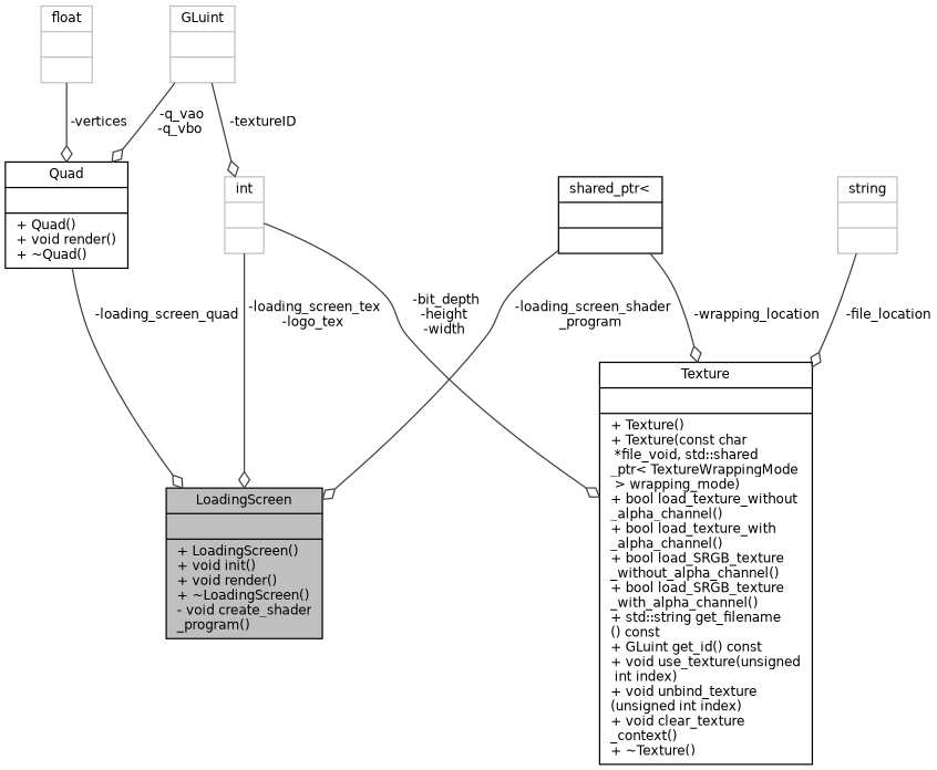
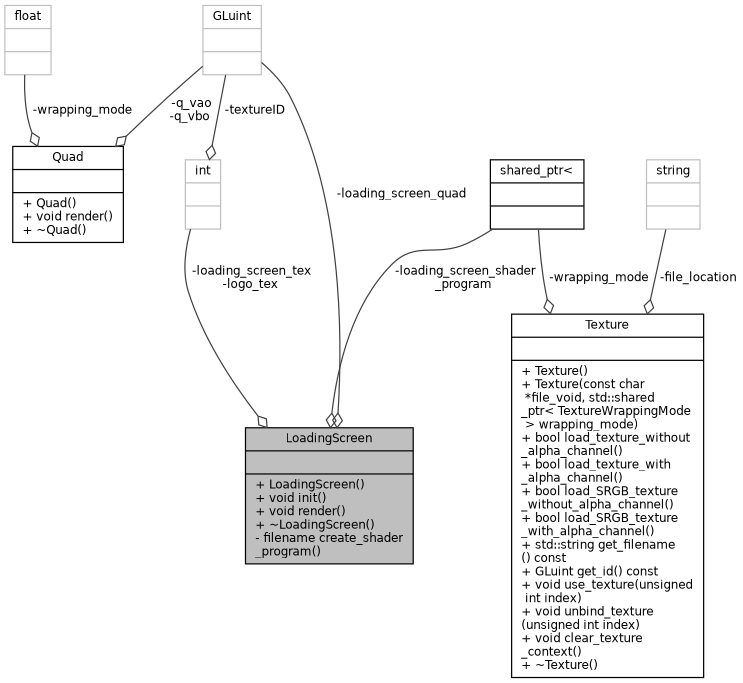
  digraph {
    node [color=black fontname=Helvetica fontsize=10 shape=record]
    edge [arrowhead=odiamond color=grey25 fontname=Helvetica fontsize=10 labelfontname=Helvetica labelfontsize=10 style=solid]
-   n1 [fillcolor=grey75 fontcolor=black height=0.2 label="{LoadingScreen\n||+  LoadingScreen()\l+ void init()\l+ void render()\l+  ~LoadingScreen()\l- void create_shader\l_program()\l}" style=filled width=0.4]
+   n1 [fillcolor=grey75 fontcolor=black height=0.2 label="{LoadingScreen\n||+  LoadingScreen()\l+ void init()\l+ void render()\l+  ~LoadingScreen()\l- filename create_shader\l_program()\l}" style=filled width=0.4]
    n2 [height=0.2 label="{Quad\n||+  Quad()\l+ void render()\l+  ~Quad()\l}" width=0.4]
    n3 [color=grey75 height=0.2 label="{GLuint\n||}" width=0.4]
    n4 [color=grey75 height=0.2 label="{int\n||}" width=0.4]
    n5 [height=0.2 label="{Texture\n||+  Texture()\l+  Texture(const char\l *file_void, std::shared\l_ptr\< TextureWrappingMode\l \> wrapping_mode)\l+ bool load_texture_without\l_alpha_channel()\l+ bool load_texture_with\l_alpha_channel()\l+ bool load_SRGB_texture\l_without_alpha_channel()\l+ bool load_SRGB_texture\l_with_alpha_channel()\l+ std::string get_filename\l() const\l+ GLuint get_id() const\l+ void use_texture(unsigned\l int index)\l+ void unbind_texture\l(unsigned int index)\l+ void clear_texture\l_context()\l+  ~Texture()\l}" width=0.4]
    n6 [color=grey75 height=0.2 label="{float\n||}" width=0.4]
    n7 [height=0.2 label="{shared_ptr\<\n||}" width=0.4]
    n8 [color=grey75 height=0.2 label="{string\n||}" width=0.4]
-   n2 -> n1 [label=" -loading_screen_quad"]
+   n3 -> n1 [label=" -loading_screen_quad"]
    n3 -> n2 [label=" -q_vao\n-q_vbo"]
    n3 -> n4 [label=" -textureID"]
    n4 -> n1 [label=" -loading_screen_tex\n-logo_tex"]
-   n4 -> n5 [label=" -bit_depth\n-height\n-width"]
-   n6 -> n2 [label=" -vertices"]
+   n6 -> n2 [label=" -wrapping_mode"]
    n7 -> n1 [label=" -loading_screen_shader\l_program"]
-   n7 -> n5 [label=" -wrapping_location"]
+   n7 -> n5 [label=" -wrapping_mode"]
    n8 -> n5 [label=" -file_location"]
  }
